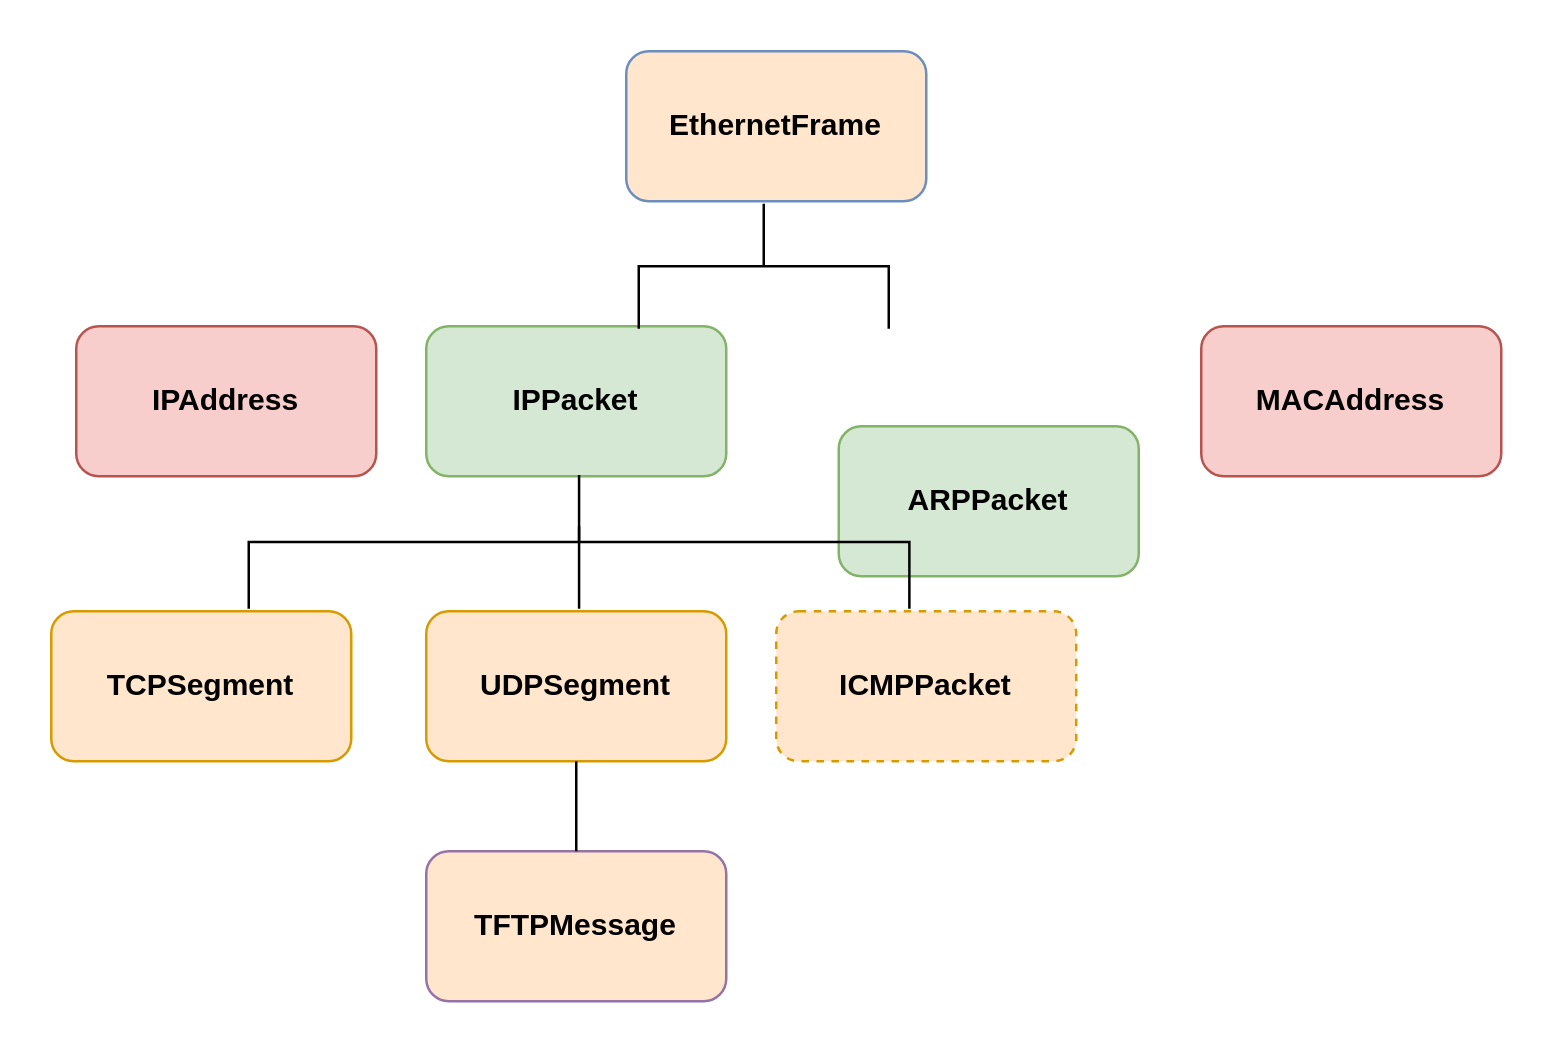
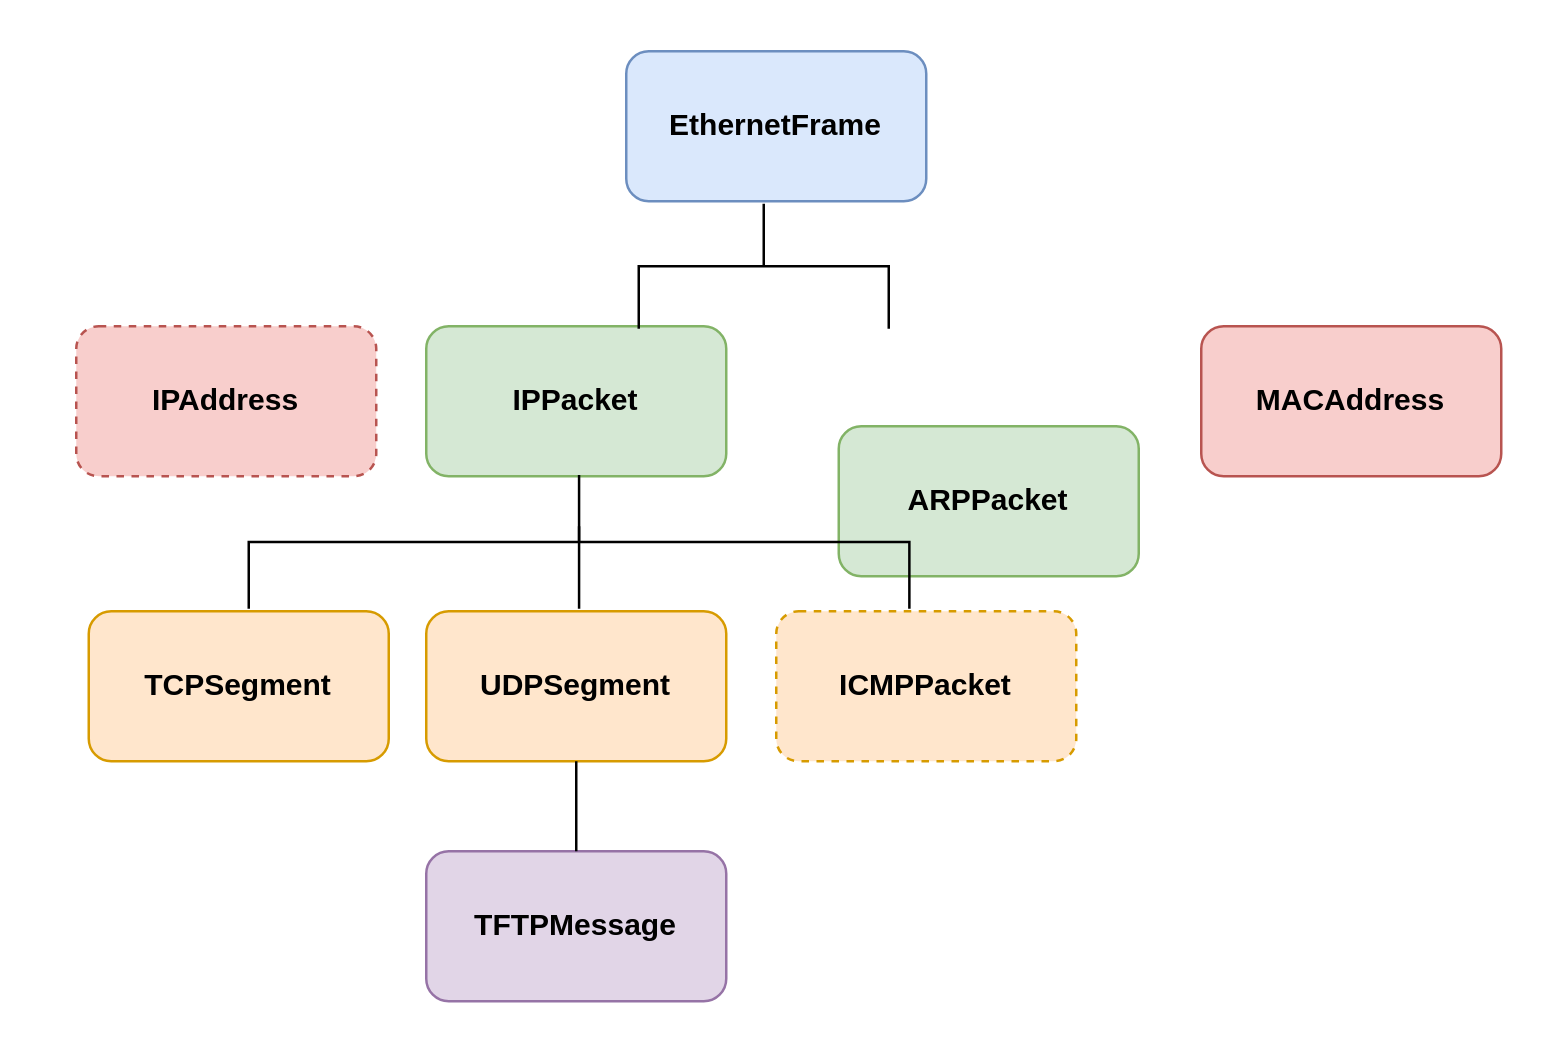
  <mxCell id="0" />
  <mxCell id="1" parent="0" />
- <mxCell id="2" value="EthernetFrame" style="rounded=1;whiteSpace=wrap;html=1;fillColor=#ffe6cc;strokeColor=#6c8ebf;fontStyle=1;fontSize=12;" vertex="1" parent="1"><mxGeometry x="250" y="20" width="120" height="60" as="geometry" /></mxCell>
+ <mxCell id="2" value="EthernetFrame" style="rounded=1;whiteSpace=wrap;html=1;fillColor=#dae8fc;strokeColor=#6c8ebf;fontStyle=1;fontSize=12;" vertex="1" parent="1"><mxGeometry x="250" y="20" width="120" height="60" as="geometry" /></mxCell>
  <mxCell id="3" value="IPPacket" style="rounded=1;whiteSpace=wrap;html=1;fillColor=#d5e8d4;strokeColor=#82b366;fontStyle=1;fontSize=12;" vertex="1" parent="1"><mxGeometry x="170" y="130" width="120" height="60" as="geometry" /></mxCell>
  <mxCell id="4" value="ARPPacket" style="rounded=1;whiteSpace=wrap;html=1;fillColor=#d5e8d4;strokeColor=#82b366;fontStyle=1;fontSize=12;" vertex="1" parent="1"><mxGeometry x="335" y="170" width="120" height="60" as="geometry" /></mxCell>
- <mxCell id="5" value="TCPSegment" style="rounded=1;whiteSpace=wrap;html=1;fillColor=#ffe6cc;strokeColor=#d79b00;fontStyle=1;fontSize=12;" vertex="1" parent="1"><mxGeometry x="20" y="244" width="120" height="60" as="geometry" /></mxCell>
+ <mxCell id="5" value="TCPSegment" style="rounded=1;whiteSpace=wrap;html=1;fillColor=#ffe6cc;strokeColor=#d79b00;fontStyle=1;fontSize=12;" vertex="1" parent="1"><mxGeometry x="35" y="244" width="120" height="60" as="geometry" /></mxCell>
  <mxCell id="6" value="UDPSegment" style="rounded=1;whiteSpace=wrap;html=1;fillColor=#ffe6cc;strokeColor=#d79b00;fontStyle=1;fontSize=12;" vertex="1" parent="1"><mxGeometry x="170" y="244" width="120" height="60" as="geometry" /></mxCell>
  <mxCell id="7" value="ICMPPacket" style="rounded=1;whiteSpace=wrap;html=1;fillColor=#ffe6cc;strokeColor=#d79b00;fontStyle=1;fontSize=12;dashed=1;" vertex="1" parent="1"><mxGeometry x="310" y="244" width="120" height="60" as="geometry" /></mxCell>
  <mxCell id="8" value="" style="strokeWidth=1;html=1;shape=mxgraph.flowchart.annotation_2;align=left;labelPosition=right;pointerEvents=1;fontSize=12;rotation=90;" vertex="1" parent="1"><mxGeometry x="280" y="56" width="50" height="100" as="geometry" /></mxCell>
  <mxCell id="9" value="" style="strokeWidth=1;html=1;shape=mxgraph.flowchart.annotation_2;align=left;labelPosition=right;pointerEvents=1;fontSize=12;rotation=90;" vertex="1" parent="1"><mxGeometry x="204.38" y="84.13" width="53.5" height="264.25" as="geometry" /></mxCell>
  <mxCell id="10" value="" style="endArrow=none;html=1;rounded=0;fontSize=12;exitX=1;exitY=0.5;exitDx=0;exitDy=0;exitPerimeter=0;entryX=0.383;entryY=0.5;entryDx=0;entryDy=0;entryPerimeter=0;" edge="1" parent="1" source="9" target="9"><mxGeometry width="50" height="50" relative="1" as="geometry"><mxPoint x="310" y="220" as="sourcePoint" /><mxPoint x="360" y="170" as="targetPoint" /></mxGeometry></mxCell>
- <mxCell id="11" value="IPAddress" style="rounded=1;whiteSpace=wrap;html=1;fillColor=#f8cecc;strokeColor=#b85450;fontStyle=1;fontSize=12;" vertex="1" parent="1"><mxGeometry x="30" y="130" width="120" height="60" as="geometry" /></mxCell>
+ <mxCell id="11" value="IPAddress" style="rounded=1;whiteSpace=wrap;html=1;fillColor=#f8cecc;strokeColor=#b85450;fontStyle=1;fontSize=12;dashed=1;" vertex="1" parent="1"><mxGeometry x="30" y="130" width="120" height="60" as="geometry" /></mxCell>
  <mxCell id="12" value="MACAddress" style="rounded=1;whiteSpace=wrap;html=1;fillColor=#f8cecc;strokeColor=#b85450;fontStyle=1;fontSize=12;" vertex="1" parent="1"><mxGeometry x="480" y="130" width="120" height="60" as="geometry" /></mxCell>
- <mxCell id="13" value="TFTPMessage" style="rounded=1;whiteSpace=wrap;html=1;fillColor=#ffe6cc;strokeColor=#9673a6;fontStyle=1;fontSize=12;" vertex="1" parent="1"><mxGeometry x="170" y="340" width="120" height="60" as="geometry" /></mxCell>
+ <mxCell id="13" value="TFTPMessage" style="rounded=1;whiteSpace=wrap;html=1;fillColor=#e1d5e7;strokeColor=#9673a6;fontStyle=1;fontSize=12;" vertex="1" parent="1"><mxGeometry x="170" y="340" width="120" height="60" as="geometry" /></mxCell>
  <mxCell id="14" value="" style="endArrow=none;html=1;rounded=0;fontSize=12;exitX=0.5;exitY=1;exitDx=0;exitDy=0;entryX=0.5;entryY=0;entryDx=0;entryDy=0;" edge="1" parent="1" source="6" target="13"><mxGeometry width="50" height="50" relative="1" as="geometry"><mxPoint x="310" y="220" as="sourcePoint" /><mxPoint x="360" y="170" as="targetPoint" /></mxGeometry></mxCell>
